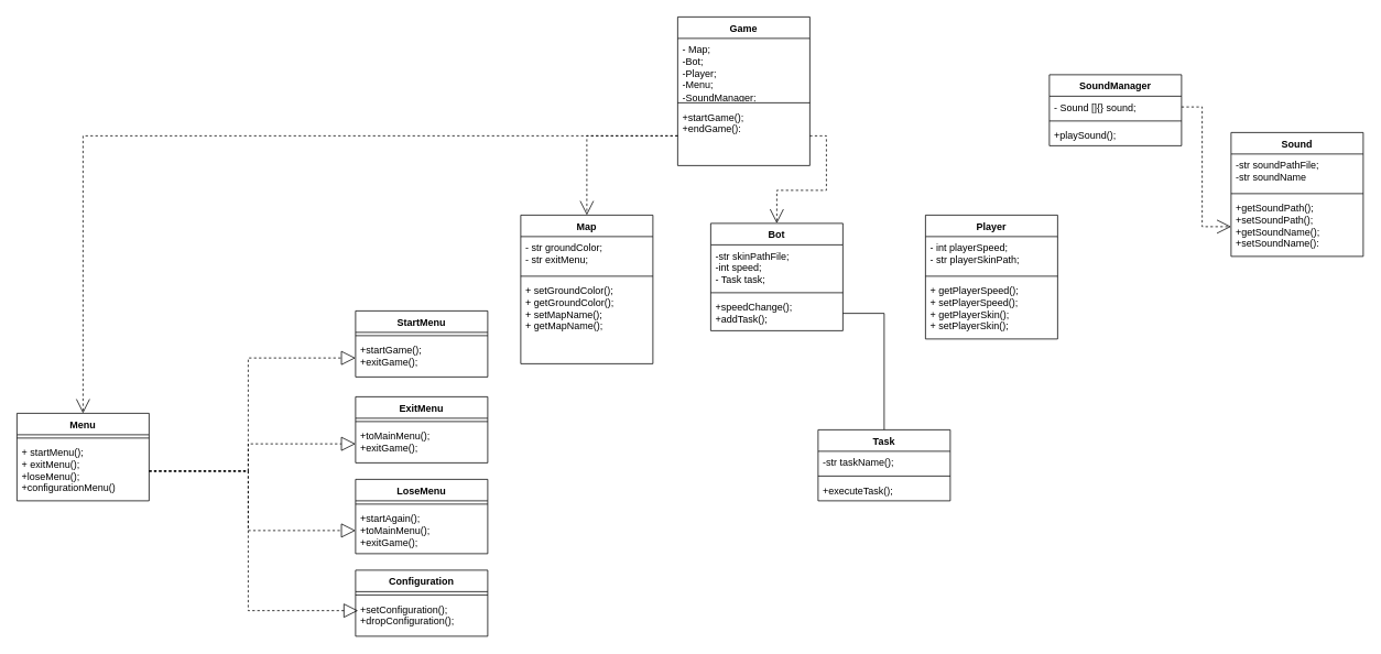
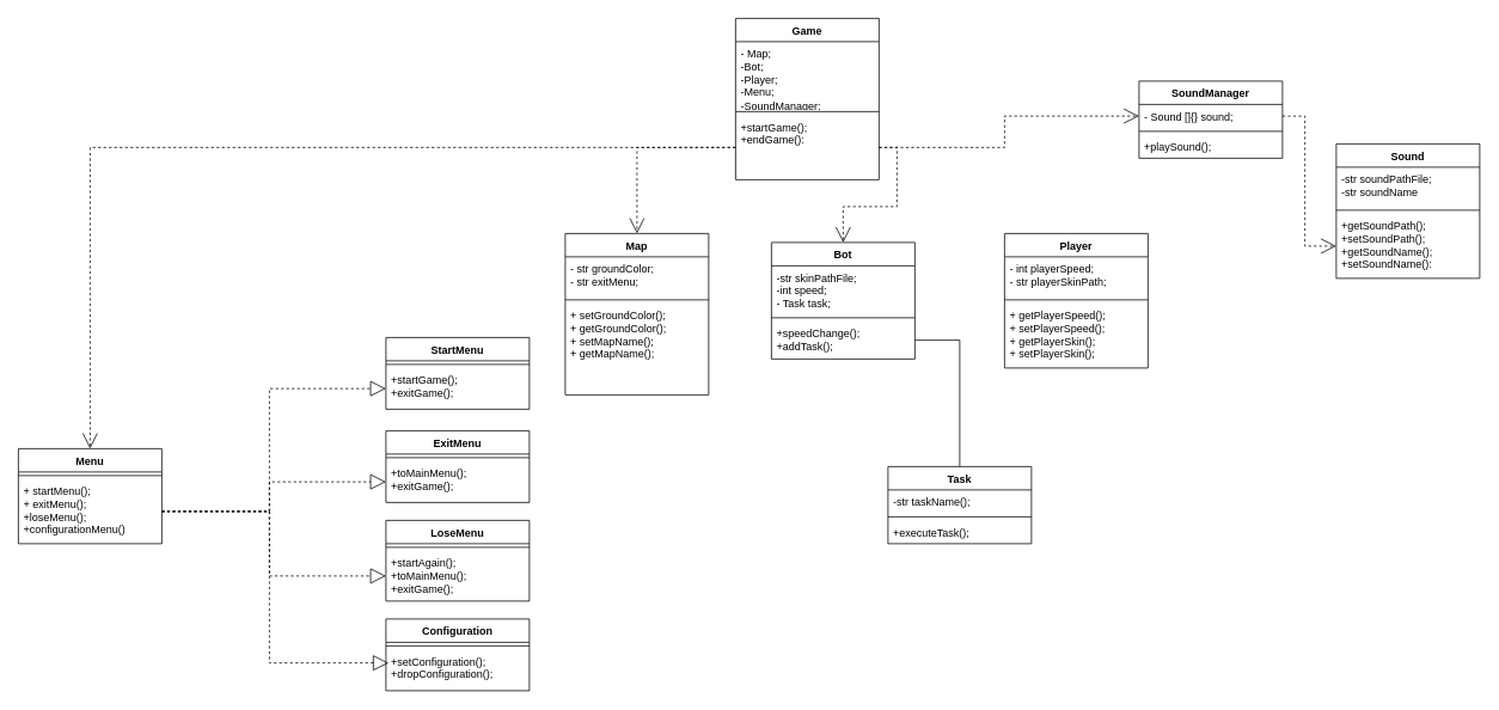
  <mxCell id="0" />
  <mxCell id="1" parent="0" />
  <mxCell id="2" value="Player" style="swimlane;fontStyle=1;align=center;verticalAlign=top;childLayout=stackLayout;horizontal=1;startSize=26;horizontalStack=0;resizeParent=1;resizeParentMax=0;resizeLast=0;collapsible=1;marginBottom=0;whiteSpace=wrap;html=1;" vertex="1" parent="1"><mxGeometry x="1120" y="260" width="160" height="150" as="geometry" /></mxCell>
  <mxCell id="3" value="- int playerSpeed;&lt;br&gt;- str playerSkinPath;" style="text;strokeColor=none;fillColor=none;align=left;verticalAlign=top;spacingLeft=4;spacingRight=4;overflow=hidden;rotatable=0;points=[[0,0.5],[1,0.5]];portConstraint=eastwest;whiteSpace=wrap;html=1;" vertex="1" parent="2"><mxGeometry y="26" width="160" height="44" as="geometry" /></mxCell>
  <mxCell id="4" value="" style="line;strokeWidth=1;fillColor=none;align=left;verticalAlign=middle;spacingTop=-1;spacingLeft=3;spacingRight=3;rotatable=0;labelPosition=right;points=[];portConstraint=eastwest;strokeColor=inherit;" vertex="1" parent="2"><mxGeometry y="70" width="160" height="8" as="geometry" /></mxCell>
  <mxCell id="5" value="+ getPlayerSpeed();&lt;br&gt;+ setPlayerSpeed();&lt;br&gt;+ getPlayerSkin();&lt;br&gt;+ setPlayerSkin();" style="text;strokeColor=none;fillColor=none;align=left;verticalAlign=top;spacingLeft=4;spacingRight=4;overflow=hidden;rotatable=0;points=[[0,0.5],[1,0.5]];portConstraint=eastwest;whiteSpace=wrap;html=1;" vertex="1" parent="2"><mxGeometry y="78" width="160" height="72" as="geometry" /></mxCell>
  <mxCell id="6" value="Map" style="swimlane;fontStyle=1;align=center;verticalAlign=top;childLayout=stackLayout;horizontal=1;startSize=26;horizontalStack=0;resizeParent=1;resizeParentMax=0;resizeLast=0;collapsible=1;marginBottom=0;whiteSpace=wrap;html=1;" vertex="1" parent="1"><mxGeometry x="630" y="260" width="160" height="180" as="geometry" /></mxCell>
  <mxCell id="7" value="- str groundColor;&lt;br&gt;- str exitMenu;" style="text;strokeColor=none;fillColor=none;align=left;verticalAlign=top;spacingLeft=4;spacingRight=4;overflow=hidden;rotatable=0;points=[[0,0.5],[1,0.5]];portConstraint=eastwest;whiteSpace=wrap;html=1;" vertex="1" parent="6"><mxGeometry y="26" width="160" height="44" as="geometry" /></mxCell>
  <mxCell id="8" value="" style="line;strokeWidth=1;fillColor=none;align=left;verticalAlign=middle;spacingTop=-1;spacingLeft=3;spacingRight=3;rotatable=0;labelPosition=right;points=[];portConstraint=eastwest;strokeColor=inherit;" vertex="1" parent="6"><mxGeometry y="70" width="160" height="8" as="geometry" /></mxCell>
  <mxCell id="9" value="+ setGroundColor();&lt;br&gt;+ getGroundColor();&lt;br&gt;+ setMapName();&lt;br&gt;+ getMapName();" style="text;strokeColor=none;fillColor=none;align=left;verticalAlign=top;spacingLeft=4;spacingRight=4;overflow=hidden;rotatable=0;points=[[0,0.5],[1,0.5]];portConstraint=eastwest;whiteSpace=wrap;html=1;" vertex="1" parent="6"><mxGeometry y="78" width="160" height="102" as="geometry" /></mxCell>
  <mxCell id="10" value="Menu" style="swimlane;fontStyle=1;align=center;verticalAlign=top;childLayout=stackLayout;horizontal=1;startSize=26;horizontalStack=0;resizeParent=1;resizeParentMax=0;resizeLast=0;collapsible=1;marginBottom=0;whiteSpace=wrap;html=1;" vertex="1" parent="1"><mxGeometry x="20" y="500" width="160" height="106" as="geometry" /></mxCell>
  <mxCell id="11" value="" style="line;strokeWidth=1;fillColor=none;align=left;verticalAlign=middle;spacingTop=-1;spacingLeft=3;spacingRight=3;rotatable=0;labelPosition=right;points=[];portConstraint=eastwest;strokeColor=inherit;" vertex="1" parent="10"><mxGeometry y="26" width="160" height="8" as="geometry" /></mxCell>
  <mxCell id="12" value="+ startMenu();&lt;br&gt;+ exitMenu();&lt;br&gt;+loseMenu();&lt;br&gt;+configurationMenu()" style="text;strokeColor=none;fillColor=none;align=left;verticalAlign=top;spacingLeft=4;spacingRight=4;overflow=hidden;rotatable=0;points=[[0,0.5],[1,0.5]];portConstraint=eastwest;whiteSpace=wrap;html=1;" vertex="1" parent="10"><mxGeometry y="34" width="160" height="72" as="geometry" /></mxCell>
  <mxCell id="13" value="Bot" style="swimlane;fontStyle=1;align=center;verticalAlign=top;childLayout=stackLayout;horizontal=1;startSize=26;horizontalStack=0;resizeParent=1;resizeParentMax=0;resizeLast=0;collapsible=1;marginBottom=0;whiteSpace=wrap;html=1;" vertex="1" parent="1"><mxGeometry x="860" y="270" width="160" height="130" as="geometry" /></mxCell>
  <mxCell id="14" value="-str skinPathFile;&lt;br&gt;-int speed;&lt;br&gt;- Task task;" style="text;strokeColor=none;fillColor=none;align=left;verticalAlign=top;spacingLeft=4;spacingRight=4;overflow=hidden;rotatable=0;points=[[0,0.5],[1,0.5]];portConstraint=eastwest;whiteSpace=wrap;html=1;" vertex="1" parent="13"><mxGeometry y="26" width="160" height="54" as="geometry" /></mxCell>
  <mxCell id="15" value="" style="line;strokeWidth=1;fillColor=none;align=left;verticalAlign=middle;spacingTop=-1;spacingLeft=3;spacingRight=3;rotatable=0;labelPosition=right;points=[];portConstraint=eastwest;strokeColor=inherit;" vertex="1" parent="13"><mxGeometry y="80" width="160" height="8" as="geometry" /></mxCell>
  <mxCell id="16" value="+speedChange();&lt;br&gt;+addTask();&lt;br&gt;" style="text;strokeColor=none;fillColor=none;align=left;verticalAlign=top;spacingLeft=4;spacingRight=4;overflow=hidden;rotatable=0;points=[[0,0.5],[1,0.5]];portConstraint=eastwest;whiteSpace=wrap;html=1;" vertex="1" parent="13"><mxGeometry y="88" width="160" height="42" as="geometry" /></mxCell>
  <mxCell id="17" value="Game" style="swimlane;fontStyle=1;align=center;verticalAlign=top;childLayout=stackLayout;horizontal=1;startSize=26;horizontalStack=0;resizeParent=1;resizeParentMax=0;resizeLast=0;collapsible=1;marginBottom=0;whiteSpace=wrap;html=1;" vertex="1" parent="1"><mxGeometry x="820" y="20" width="160" height="180" as="geometry" /></mxCell>
  <mxCell id="18" value="- Map;&lt;br&gt;-Bot;&lt;br&gt;-Player;&lt;br&gt;-Menu;&lt;br&gt;-SoundManager;" style="text;strokeColor=none;fillColor=none;align=left;verticalAlign=top;spacingLeft=4;spacingRight=4;overflow=hidden;rotatable=0;points=[[0,0.5],[1,0.5]];portConstraint=eastwest;whiteSpace=wrap;html=1;" vertex="1" parent="17"><mxGeometry y="26" width="160" height="74" as="geometry" /></mxCell>
  <mxCell id="19" value="" style="line;strokeWidth=1;fillColor=none;align=left;verticalAlign=middle;spacingTop=-1;spacingLeft=3;spacingRight=3;rotatable=0;labelPosition=right;points=[];portConstraint=eastwest;strokeColor=inherit;" vertex="1" parent="17"><mxGeometry y="100" width="160" height="8" as="geometry" /></mxCell>
  <mxCell id="20" value="+startGame();&lt;br&gt;+endGame():" style="text;strokeColor=none;fillColor=none;align=left;verticalAlign=top;spacingLeft=4;spacingRight=4;overflow=hidden;rotatable=0;points=[[0,0.5],[1,0.5]];portConstraint=eastwest;whiteSpace=wrap;html=1;" vertex="1" parent="17"><mxGeometry y="108" width="160" height="72" as="geometry" /></mxCell>
  <mxCell id="21" value="SoundManager" style="swimlane;fontStyle=1;align=center;verticalAlign=top;childLayout=stackLayout;horizontal=1;startSize=26;horizontalStack=0;resizeParent=1;resizeParentMax=0;resizeLast=0;collapsible=1;marginBottom=0;whiteSpace=wrap;html=1;" vertex="1" parent="1"><mxGeometry x="1270" y="90" width="160" height="86" as="geometry" /></mxCell>
  <mxCell id="22" value="- Sound []{} sound;" style="text;strokeColor=none;fillColor=none;align=left;verticalAlign=top;spacingLeft=4;spacingRight=4;overflow=hidden;rotatable=0;points=[[0,0.5],[1,0.5]];portConstraint=eastwest;whiteSpace=wrap;html=1;" vertex="1" parent="21"><mxGeometry y="26" width="160" height="26" as="geometry" /></mxCell>
  <mxCell id="23" value="" style="line;strokeWidth=1;fillColor=none;align=left;verticalAlign=middle;spacingTop=-1;spacingLeft=3;spacingRight=3;rotatable=0;labelPosition=right;points=[];portConstraint=eastwest;strokeColor=inherit;" vertex="1" parent="21"><mxGeometry y="52" width="160" height="8" as="geometry" /></mxCell>
  <mxCell id="24" value="+playSound();" style="text;strokeColor=none;fillColor=none;align=left;verticalAlign=top;spacingLeft=4;spacingRight=4;overflow=hidden;rotatable=0;points=[[0,0.5],[1,0.5]];portConstraint=eastwest;whiteSpace=wrap;html=1;" vertex="1" parent="21"><mxGeometry y="60" width="160" height="26" as="geometry" /></mxCell>
  <mxCell id="25" value="Configuration" style="swimlane;fontStyle=1;align=center;verticalAlign=top;childLayout=stackLayout;horizontal=1;startSize=26;horizontalStack=0;resizeParent=1;resizeParentMax=0;resizeLast=0;collapsible=1;marginBottom=0;whiteSpace=wrap;html=1;" vertex="1" parent="1"><mxGeometry x="430" y="690" width="160" height="80" as="geometry" /></mxCell>
  <mxCell id="26" value="" style="line;strokeWidth=1;fillColor=none;align=left;verticalAlign=middle;spacingTop=-1;spacingLeft=3;spacingRight=3;rotatable=0;labelPosition=right;points=[];portConstraint=eastwest;strokeColor=inherit;" vertex="1" parent="25"><mxGeometry y="26" width="160" height="8" as="geometry" /></mxCell>
  <mxCell id="27" value="+setConfiguration();&lt;br&gt;+dropConfiguration();&lt;br&gt;" style="text;strokeColor=none;fillColor=none;align=left;verticalAlign=top;spacingLeft=4;spacingRight=4;overflow=hidden;rotatable=0;points=[[0,0.5],[1,0.5]];portConstraint=eastwest;whiteSpace=wrap;html=1;" vertex="1" parent="25"><mxGeometry y="34" width="160" height="46" as="geometry" /></mxCell>
  <mxCell id="28" value="StartMenu" style="swimlane;fontStyle=1;align=center;verticalAlign=top;childLayout=stackLayout;horizontal=1;startSize=26;horizontalStack=0;resizeParent=1;resizeParentMax=0;resizeLast=0;collapsible=1;marginBottom=0;whiteSpace=wrap;html=1;" vertex="1" parent="1"><mxGeometry x="430" y="376" width="160" height="80" as="geometry" /></mxCell>
  <mxCell id="29" value="" style="line;strokeWidth=1;fillColor=none;align=left;verticalAlign=middle;spacingTop=-1;spacingLeft=3;spacingRight=3;rotatable=0;labelPosition=right;points=[];portConstraint=eastwest;strokeColor=inherit;" vertex="1" parent="28"><mxGeometry y="26" width="160" height="8" as="geometry" /></mxCell>
  <mxCell id="30" value="+startGame();&lt;br&gt;+exitGame();" style="text;strokeColor=none;fillColor=none;align=left;verticalAlign=top;spacingLeft=4;spacingRight=4;overflow=hidden;rotatable=0;points=[[0,0.5],[1,0.5]];portConstraint=eastwest;whiteSpace=wrap;html=1;" vertex="1" parent="28"><mxGeometry y="34" width="160" height="46" as="geometry" /></mxCell>
  <mxCell id="31" value="LoseMenu" style="swimlane;fontStyle=1;align=center;verticalAlign=top;childLayout=stackLayout;horizontal=1;startSize=26;horizontalStack=0;resizeParent=1;resizeParentMax=0;resizeLast=0;collapsible=1;marginBottom=0;whiteSpace=wrap;html=1;" vertex="1" parent="1"><mxGeometry x="430" y="580" width="160" height="90" as="geometry" /></mxCell>
  <mxCell id="32" value="" style="line;strokeWidth=1;fillColor=none;align=left;verticalAlign=middle;spacingTop=-1;spacingLeft=3;spacingRight=3;rotatable=0;labelPosition=right;points=[];portConstraint=eastwest;strokeColor=inherit;" vertex="1" parent="31"><mxGeometry y="26" width="160" height="8" as="geometry" /></mxCell>
  <mxCell id="33" value="+startAgain();&lt;br&gt;+toMainMenu();&lt;br&gt;+exitGame();" style="text;strokeColor=none;fillColor=none;align=left;verticalAlign=top;spacingLeft=4;spacingRight=4;overflow=hidden;rotatable=0;points=[[0,0.5],[1,0.5]];portConstraint=eastwest;whiteSpace=wrap;html=1;" vertex="1" parent="31"><mxGeometry y="34" width="160" height="56" as="geometry" /></mxCell>
  <mxCell id="34" value="ExitMenu" style="swimlane;fontStyle=1;align=center;verticalAlign=top;childLayout=stackLayout;horizontal=1;startSize=26;horizontalStack=0;resizeParent=1;resizeParentMax=0;resizeLast=0;collapsible=1;marginBottom=0;whiteSpace=wrap;html=1;" vertex="1" parent="1"><mxGeometry x="430" y="480" width="160" height="80" as="geometry" /></mxCell>
  <mxCell id="35" value="" style="line;strokeWidth=1;fillColor=none;align=left;verticalAlign=middle;spacingTop=-1;spacingLeft=3;spacingRight=3;rotatable=0;labelPosition=right;points=[];portConstraint=eastwest;strokeColor=inherit;" vertex="1" parent="34"><mxGeometry y="26" width="160" height="8" as="geometry" /></mxCell>
  <mxCell id="36" value="+toMainMenu();&lt;br&gt;+exitGame();" style="text;strokeColor=none;fillColor=none;align=left;verticalAlign=top;spacingLeft=4;spacingRight=4;overflow=hidden;rotatable=0;points=[[0,0.5],[1,0.5]];portConstraint=eastwest;whiteSpace=wrap;html=1;" vertex="1" parent="34"><mxGeometry y="34" width="160" height="46" as="geometry" /></mxCell>
  <mxCell id="37" style="edgeStyle=orthogonalEdgeStyle;rounded=0;orthogonalLoop=1;jettySize=auto;html=1;exitX=0.5;exitY=0;exitDx=0;exitDy=0;entryX=1;entryY=0.5;entryDx=0;entryDy=0;endArrow=none;endFill=0;endSize=15;" edge="1" parent="1" source="38" target="16"><mxGeometry relative="1" as="geometry" /></mxCell>
  <mxCell id="38" value="Task" style="swimlane;fontStyle=1;align=center;verticalAlign=top;childLayout=stackLayout;horizontal=1;startSize=26;horizontalStack=0;resizeParent=1;resizeParentMax=0;resizeLast=0;collapsible=1;marginBottom=0;whiteSpace=wrap;html=1;" vertex="1" parent="1"><mxGeometry x="990" y="520" width="160" height="86" as="geometry" /></mxCell>
  <mxCell id="39" value="-str taskName();" style="text;strokeColor=none;fillColor=none;align=left;verticalAlign=top;spacingLeft=4;spacingRight=4;overflow=hidden;rotatable=0;points=[[0,0.5],[1,0.5]];portConstraint=eastwest;whiteSpace=wrap;html=1;" vertex="1" parent="38"><mxGeometry y="26" width="160" height="26" as="geometry" /></mxCell>
  <mxCell id="40" value="" style="line;strokeWidth=1;fillColor=none;align=left;verticalAlign=middle;spacingTop=-1;spacingLeft=3;spacingRight=3;rotatable=0;labelPosition=right;points=[];portConstraint=eastwest;strokeColor=inherit;" vertex="1" parent="38"><mxGeometry y="52" width="160" height="8" as="geometry" /></mxCell>
  <mxCell id="41" value="+executeTask();" style="text;strokeColor=none;fillColor=none;align=left;verticalAlign=top;spacingLeft=4;spacingRight=4;overflow=hidden;rotatable=0;points=[[0,0.5],[1,0.5]];portConstraint=eastwest;whiteSpace=wrap;html=1;" vertex="1" parent="38"><mxGeometry y="60" width="160" height="26" as="geometry" /></mxCell>
  <mxCell id="42" value="Sound" style="swimlane;fontStyle=1;align=center;verticalAlign=top;childLayout=stackLayout;horizontal=1;startSize=26;horizontalStack=0;resizeParent=1;resizeParentMax=0;resizeLast=0;collapsible=1;marginBottom=0;whiteSpace=wrap;html=1;" vertex="1" parent="1"><mxGeometry x="1490" y="160" width="160" height="150" as="geometry" /></mxCell>
  <mxCell id="43" value="-str soundPathFile;&lt;br&gt;-str soundName" style="text;strokeColor=none;fillColor=none;align=left;verticalAlign=top;spacingLeft=4;spacingRight=4;overflow=hidden;rotatable=0;points=[[0,0.5],[1,0.5]];portConstraint=eastwest;whiteSpace=wrap;html=1;" vertex="1" parent="42"><mxGeometry y="26" width="160" height="44" as="geometry" /></mxCell>
  <mxCell id="44" value="" style="line;strokeWidth=1;fillColor=none;align=left;verticalAlign=middle;spacingTop=-1;spacingLeft=3;spacingRight=3;rotatable=0;labelPosition=right;points=[];portConstraint=eastwest;strokeColor=inherit;" vertex="1" parent="42"><mxGeometry y="70" width="160" height="8" as="geometry" /></mxCell>
  <mxCell id="45" value="+getSoundPath();&lt;br&gt;+setSoundPath();&lt;br&gt;+getSoundName();&lt;br&gt;+setSoundName():" style="text;strokeColor=none;fillColor=none;align=left;verticalAlign=top;spacingLeft=4;spacingRight=4;overflow=hidden;rotatable=0;points=[[0,0.5],[1,0.5]];portConstraint=eastwest;whiteSpace=wrap;html=1;" vertex="1" parent="42"><mxGeometry y="78" width="160" height="72" as="geometry" /></mxCell>
  <mxCell id="46" style="edgeStyle=orthogonalEdgeStyle;rounded=0;orthogonalLoop=1;jettySize=auto;html=1;exitX=1;exitY=0.5;exitDx=0;exitDy=0;entryX=0;entryY=0.5;entryDx=0;entryDy=0;dashed=1;endArrow=block;endFill=0;strokeWidth=1;endSize=15;" edge="1" parent="1" source="12" target="30"><mxGeometry relative="1" as="geometry" /></mxCell>
  <mxCell id="47" style="edgeStyle=orthogonalEdgeStyle;rounded=0;orthogonalLoop=1;jettySize=auto;html=1;exitX=1;exitY=0.5;exitDx=0;exitDy=0;entryX=0;entryY=0.5;entryDx=0;entryDy=0;dashed=1;endArrow=block;endFill=0;endSize=15;" edge="1" parent="1" source="12" target="36"><mxGeometry relative="1" as="geometry" /></mxCell>
  <mxCell id="48" style="edgeStyle=orthogonalEdgeStyle;rounded=0;orthogonalLoop=1;jettySize=auto;html=1;exitX=1;exitY=0.5;exitDx=0;exitDy=0;entryX=0;entryY=0.5;entryDx=0;entryDy=0;dashed=1;endArrow=block;endFill=0;endSize=15;" edge="1" parent="1" source="12" target="33"><mxGeometry relative="1" as="geometry" /></mxCell>
  <mxCell id="49" style="edgeStyle=orthogonalEdgeStyle;rounded=0;orthogonalLoop=1;jettySize=auto;html=1;exitX=1;exitY=0.5;exitDx=0;exitDy=0;entryX=0.019;entryY=0.326;entryDx=0;entryDy=0;entryPerimeter=0;dashed=1;endArrow=block;endFill=0;endSize=15;" edge="1" parent="1" source="12" target="27"><mxGeometry relative="1" as="geometry" /></mxCell>
  <mxCell id="50" style="edgeStyle=orthogonalEdgeStyle;rounded=0;orthogonalLoop=1;jettySize=auto;html=1;exitX=0;exitY=0.5;exitDx=0;exitDy=0;dashed=1;endArrow=open;endFill=0;endSize=15;" edge="1" parent="1" source="20" target="6"><mxGeometry relative="1" as="geometry" /></mxCell>
  <mxCell id="51" style="edgeStyle=orthogonalEdgeStyle;rounded=0;orthogonalLoop=1;jettySize=auto;html=1;exitX=1;exitY=0.5;exitDx=0;exitDy=0;entryX=0.5;entryY=0;entryDx=0;entryDy=0;dashed=1;endArrow=open;endFill=0;endSize=15;" edge="1" parent="1" source="20" target="13"><mxGeometry relative="1" as="geometry" /></mxCell>
+ <mxCell id="52" style="edgeStyle=orthogonalEdgeStyle;rounded=0;orthogonalLoop=1;jettySize=auto;html=1;exitX=1;exitY=0.5;exitDx=0;exitDy=0;entryX=0;entryY=0.5;entryDx=0;entryDy=0;dashed=1;endArrow=open;endFill=0;endSize=15;" edge="1" parent="1" source="20" target="22"><mxGeometry relative="1" as="geometry" /></mxCell>
  <mxCell id="53" style="edgeStyle=orthogonalEdgeStyle;rounded=0;orthogonalLoop=1;jettySize=auto;html=1;exitX=0;exitY=0.5;exitDx=0;exitDy=0;dashed=1;endArrow=open;endFill=0;endSize=15;" edge="1" parent="1" source="20" target="10"><mxGeometry relative="1" as="geometry" /></mxCell>
  <mxCell id="54" style="edgeStyle=orthogonalEdgeStyle;rounded=0;orthogonalLoop=1;jettySize=auto;html=1;exitX=1;exitY=0.5;exitDx=0;exitDy=0;dashed=1;endArrow=open;endFill=0;endSize=15;" edge="1" parent="1" source="22" target="45"><mxGeometry relative="1" as="geometry" /></mxCell>
